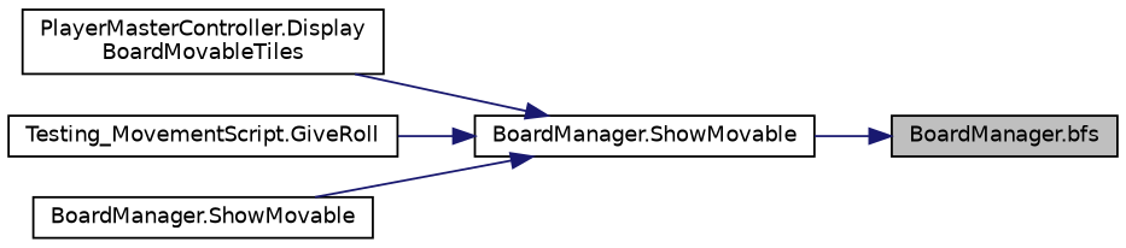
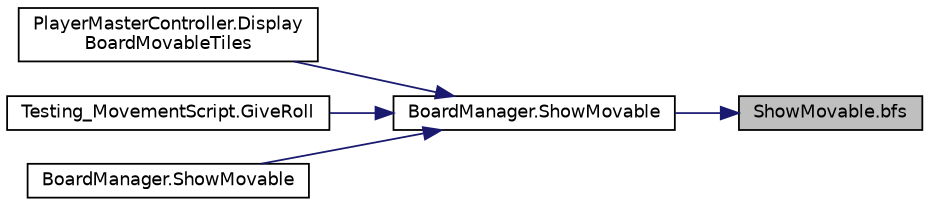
  digraph {
    rankdir=RL
    node [color=black fillcolor=white fontname=Helvetica fontsize=10 shape=record style=filled]
    edge [color=midnightblue dir=back fontname=Helvetica fontsize=10 labelfontname=Helvetica labelfontsize=10 style=solid]
-   n1 [fillcolor=grey75 fontcolor=black height=0.2 label="BoardManager.bfs" width=0.4]
+   n1 [fillcolor=grey75 fontcolor=black height=0.2 label="ShowMovable.bfs" width=0.4]
    n2 [height=0.2 label="BoardManager.ShowMovable" width=0.4]
    n3 [height=0.2 label="PlayerMasterController.Display\lBoardMovableTiles" width=0.4]
    n4 [height=0.2 label="Testing_MovementScript.GiveRoll" width=0.4]
    n5 [height=0.2 label="BoardManager.ShowMovable" width=0.4]
    n1 -> n2
    n2 -> n3
    n2 -> n4
    n2 -> n5
  }
